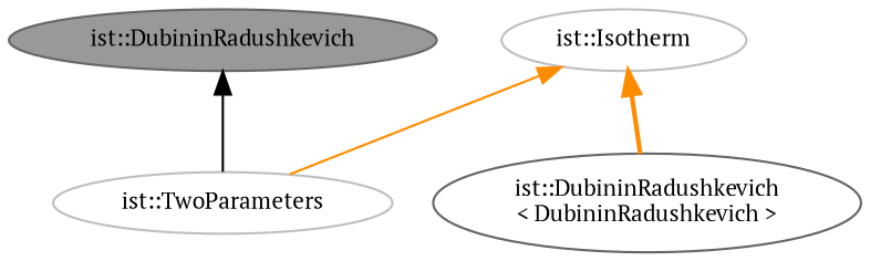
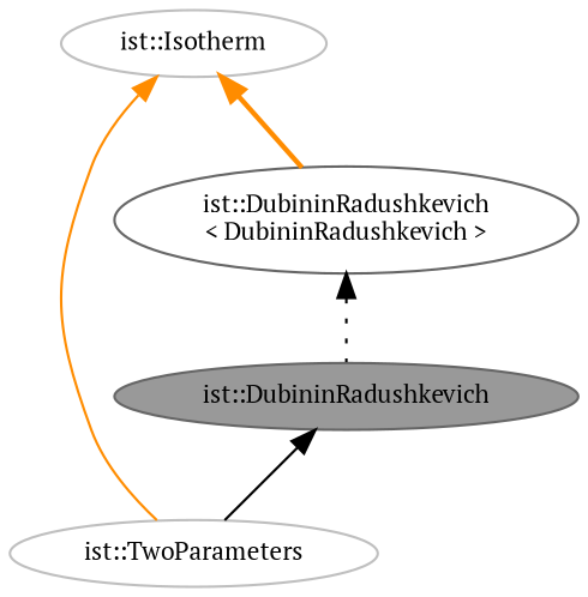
  digraph {
    fontname="PT Serif"
    node [color=gray40 fillcolor=white fontname="PT Serif" fontsize=10 shape=ellipse style=filled]
    edge [color=black dir=back fontname="PT Serif" fontsize=10 labelfontname=Helvetica labelfontsize=10 style=solid]
    n1 [fillcolor=grey60 fontcolor=black height=0.2 label="ist::DubininRadushkevich" width=0.4]
    n2 [color=grey75 height=0.2 label="ist::TwoParameters" width=0.4]
    n3 [color=grey75 height=0.2 label="ist::Isotherm" width=0.4]
    n4 [height=0.2 label="ist::DubininRadushkevich\l\< DubininRadushkevich \>" width=0.4]
    n1 -> n2
    n3 -> n2 [color=darkorange]
    n3 -> n4 [color=darkorange style=bold]
+   n4 -> n1 [style=dotted]
  }
